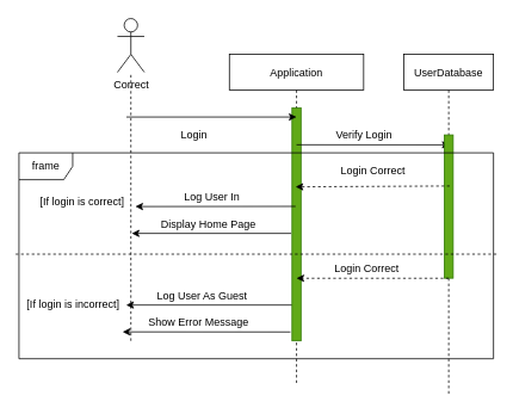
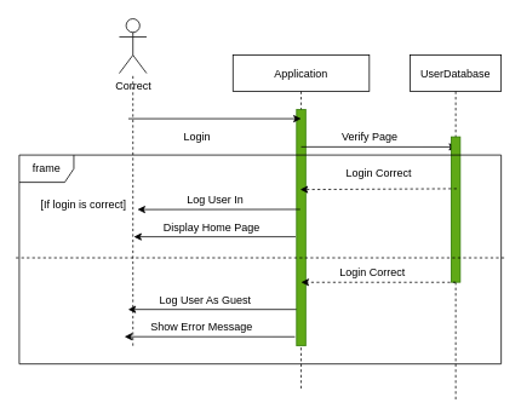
  <mxCell id="0" />
  <mxCell id="1" parent="0" />
  <mxCell id="2" value="Application" style="shape=umlLifeline;perimeter=lifelinePerimeter;container=1;collapsible=0;recursiveResize=0;rounded=0;shadow=0;strokeWidth=1;" vertex="1" parent="1"><mxGeometry x="255.71" y="60" width="150" height="370" as="geometry" /></mxCell>
  <mxCell id="3" value="" style="endArrow=classic;html=1;" edge="1" parent="2"><mxGeometry width="50" height="50" relative="1" as="geometry"><mxPoint x="69" y="200" as="sourcePoint" /><mxPoint x="-109" y="200" as="targetPoint" /></mxGeometry></mxCell>
  <mxCell id="4" value="Display Home Page" style="text;html=1;align=center;verticalAlign=middle;resizable=0;points=[];autosize=1;strokeColor=none;fillColor=none;" vertex="1" parent="2"><mxGeometry x="-84.03" y="180" width="120" height="20" as="geometry" /></mxCell>
  <mxCell id="5" value="" style="endArrow=classic;html=1;exitX=0.48;exitY=0.757;exitDx=0;exitDy=0;exitPerimeter=0;" edge="1" parent="2"><mxGeometry width="50" height="50" relative="1" as="geometry"><mxPoint x="68.22" y="310.09" as="sourcePoint" /><mxPoint x="-119.28" y="310" as="targetPoint" /></mxGeometry></mxCell>
  <mxCell id="6" value="Show Error Message" style="text;html=1;align=center;verticalAlign=middle;resizable=0;points=[];autosize=1;strokeColor=none;fillColor=none;" vertex="1" parent="2"><mxGeometry x="-99.31" y="290" width="130" height="20" as="geometry" /></mxCell>
  <mxCell id="7" value="" style="endArrow=classic;html=1;" edge="1" parent="2"><mxGeometry width="50" height="50" relative="1" as="geometry"><mxPoint x="71.22" y="280" as="sourcePoint" /><mxPoint x="-115.28" y="280" as="targetPoint" /></mxGeometry></mxCell>
  <mxCell id="8" value="Log User As Guest" style="text;html=1;align=center;verticalAlign=middle;resizable=0;points=[];autosize=1;strokeColor=none;fillColor=none;" vertex="1" parent="2"><mxGeometry x="-90.28" y="260" width="120" height="20" as="geometry" /></mxCell>
  <mxCell id="9" value="" style="rounded=0;whiteSpace=wrap;html=1;fillColor=#60a917;fontColor=#ffffff;strokeColor=#2D7600;" vertex="1" parent="2"><mxGeometry x="70" y="60" width="10" height="260" as="geometry" /></mxCell>
  <mxCell id="10" value="UserDatabase" style="shape=umlLifeline;perimeter=lifelinePerimeter;container=1;collapsible=0;recursiveResize=0;rounded=0;shadow=0;strokeWidth=1;" vertex="1" parent="1"><mxGeometry x="450.71" y="60" width="100" height="380" as="geometry" /></mxCell>
  <mxCell id="11" value="" style="endArrow=classic;html=1;entryX=0.507;entryY=0.237;entryDx=0;entryDy=0;entryPerimeter=0;" edge="1" parent="10"><mxGeometry width="50" height="50" relative="1" as="geometry"><mxPoint x="-120" y="101" as="sourcePoint" /><mxPoint x="51.05" y="101.1" as="targetPoint" /></mxGeometry></mxCell>
- <mxCell id="12" value="Verify Login" style="text;html=1;align=center;verticalAlign=middle;resizable=0;points=[];autosize=1;strokeColor=none;fillColor=none;" vertex="1" parent="10"><mxGeometry x="-85" y="80" width="80" height="20" as="geometry" /></mxCell>
+ <mxCell id="12" value="Verify Page" style="text;html=1;align=center;verticalAlign=middle;resizable=0;points=[];autosize=1;strokeColor=none;fillColor=none;" vertex="1" parent="10"><mxGeometry x="-85" y="80" width="80" height="20" as="geometry" /></mxCell>
  <mxCell id="13" value="" style="rounded=0;whiteSpace=wrap;html=1;fillColor=#60a917;fontColor=#ffffff;strokeColor=#2D7600;" vertex="1" parent="10"><mxGeometry x="45" y="90" width="10" height="160" as="geometry" /></mxCell>
  <mxCell id="14" value="&lt;font face=&quot;helvetica&quot;&gt;Correct&lt;/font&gt;" style="shape=umlActor;verticalLabelPosition=bottom;verticalAlign=top;html=1;outlineConnect=0;" vertex="1" parent="1"><mxGeometry x="130.71" y="20" width="30" height="60" as="geometry" /></mxCell>
  <mxCell id="15" value="" style="endArrow=none;dashed=1;html=1;" edge="1" parent="1" target="14"><mxGeometry width="50" height="50" relative="1" as="geometry"><mxPoint x="145.71" y="380" as="sourcePoint" /><mxPoint x="180.71" y="190" as="targetPoint" /></mxGeometry></mxCell>
  <mxCell id="16" value="" style="endArrow=classic;html=1;" edge="1" parent="1"><mxGeometry width="50" height="50" relative="1" as="geometry"><mxPoint x="140.71" y="130" as="sourcePoint" /><mxPoint x="330.71" y="130" as="targetPoint" /></mxGeometry></mxCell>
  <mxCell id="17" value="Login" style="text;html=1;align=center;verticalAlign=middle;resizable=0;points=[];autosize=1;strokeColor=none;fillColor=none;" vertex="1" parent="1"><mxGeometry x="195.71" y="140" width="40" height="20" as="geometry" /></mxCell>
  <mxCell id="18" value="" style="endArrow=classic;html=1;entryX=0.493;entryY=0.4;entryDx=0;entryDy=0;entryPerimeter=0;dashed=1;exitX=0.51;exitY=0.387;exitDx=0;exitDy=0;exitPerimeter=0;" edge="1" parent="1" source="10" target="2"><mxGeometry width="50" height="50" relative="1" as="geometry"><mxPoint x="500.71" y="233" as="sourcePoint" /><mxPoint x="440.71" y="220" as="targetPoint" /><Array as="points" /></mxGeometry></mxCell>
  <mxCell id="19" value="Login Correct" style="text;html=1;align=center;verticalAlign=middle;resizable=0;points=[];autosize=1;strokeColor=none;fillColor=none;" vertex="1" parent="1"><mxGeometry x="370.71" y="180" width="90" height="20" as="geometry" /></mxCell>
  <mxCell id="20" value="frame" style="shape=umlFrame;whiteSpace=wrap;html=1;" vertex="1" parent="1"><mxGeometry x="20.71" y="170" width="530" height="230" as="geometry" /></mxCell>
  <mxCell id="21" value="" style="endArrow=none;dashed=1;html=1;entryX=1.007;entryY=0.492;entryDx=0;entryDy=0;entryPerimeter=0;exitX=-0.007;exitY=0.492;exitDx=0;exitDy=0;exitPerimeter=0;" edge="1" parent="1" source="20" target="20"><mxGeometry width="50" height="50" relative="1" as="geometry"><mxPoint x="80.71" y="240" as="sourcePoint" /><mxPoint x="270.71" y="270" as="targetPoint" /></mxGeometry></mxCell>
  <mxCell id="22" value="" style="endArrow=classic;html=1;exitX=0.493;exitY=0.459;exitDx=0;exitDy=0;exitPerimeter=0;" edge="1" parent="1" source="2"><mxGeometry width="50" height="50" relative="1" as="geometry"><mxPoint x="210.71" y="250" as="sourcePoint" /><mxPoint x="150.71" y="230" as="targetPoint" /></mxGeometry></mxCell>
  <mxCell id="23" value="Log User In" style="text;html=1;align=center;verticalAlign=middle;resizable=0;points=[];autosize=1;strokeColor=none;fillColor=none;" vertex="1" parent="1"><mxGeometry x="195.71" y="210" width="80" height="20" as="geometry" /></mxCell>
  <mxCell id="24" value="" style="endArrow=classic;html=1;exitX=0.47;exitY=0.467;exitDx=0;exitDy=0;exitPerimeter=0;entryX=0.48;entryY=0.467;entryDx=0;entryDy=0;entryPerimeter=0;dashed=1;" edge="1" parent="1"><mxGeometry width="50" height="50" relative="1" as="geometry"><mxPoint x="500.71" y="310.1" as="sourcePoint" /><mxPoint x="330.71" y="310.1" as="targetPoint" /><Array as="points" /></mxGeometry></mxCell>
  <mxCell id="25" value="Login Correct" style="text;html=1;align=center;verticalAlign=middle;resizable=0;points=[];autosize=1;strokeColor=none;fillColor=none;" vertex="1" parent="1"><mxGeometry x="363.71" y="290" width="90" height="20" as="geometry" /></mxCell>
  <mxCell id="26" value="[If login is correct]" style="text;html=1;align=center;verticalAlign=middle;resizable=0;points=[];autosize=1;strokeColor=none;fillColor=none;" vertex="1" parent="1"><mxGeometry x="35.71" y="215" width="110" height="20" as="geometry" /></mxCell>
- <mxCell id="27" value="[If login is incorrect]" style="text;html=1;align=center;verticalAlign=middle;resizable=0;points=[];autosize=1;strokeColor=none;fillColor=none;" vertex="1" parent="1"><mxGeometry x="20.71" y="330" width="120" height="20" as="geometry" /></mxCell>
